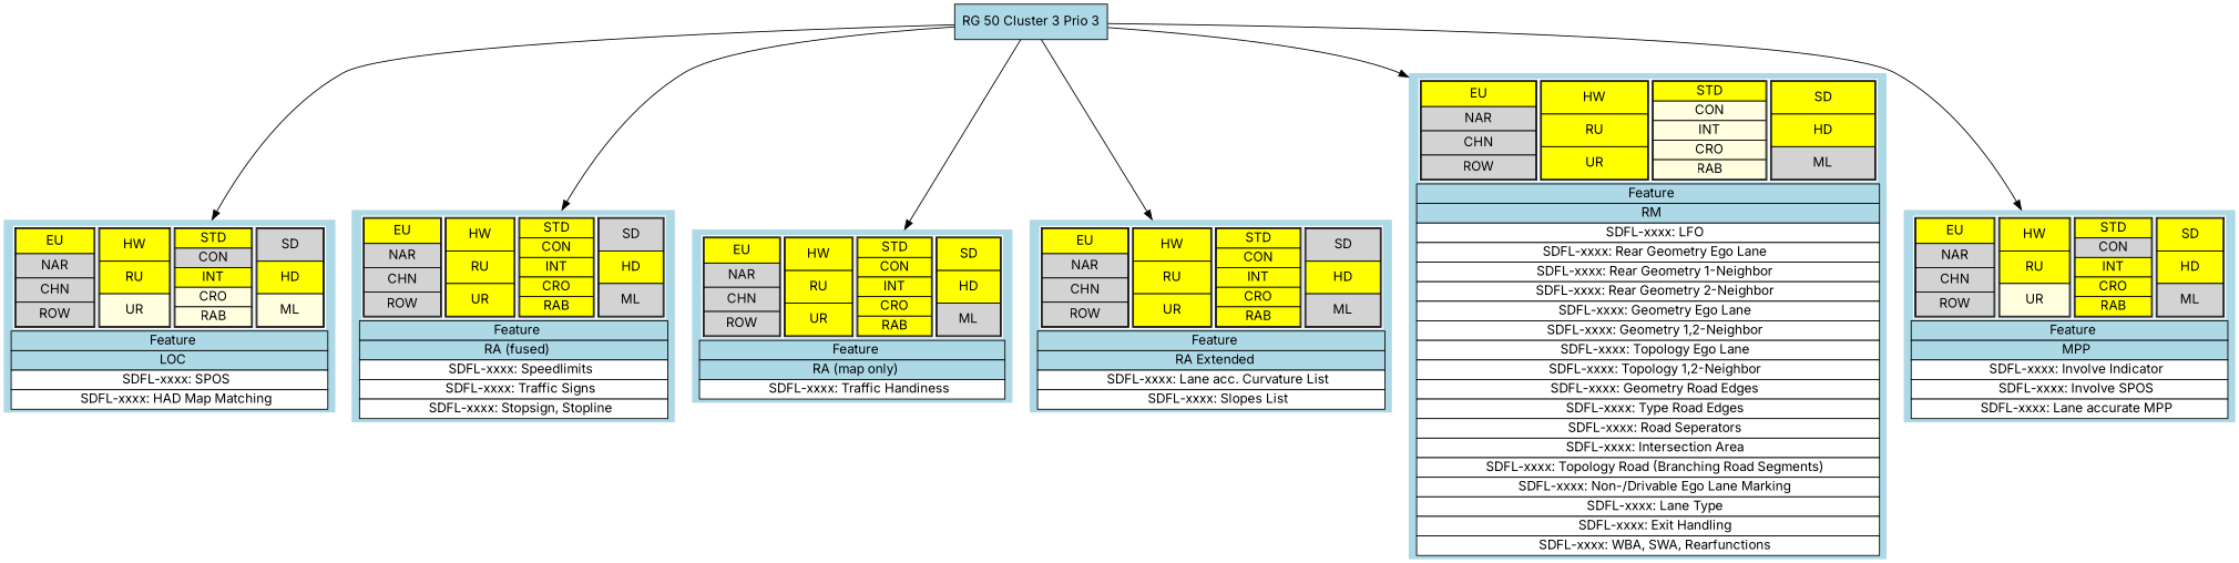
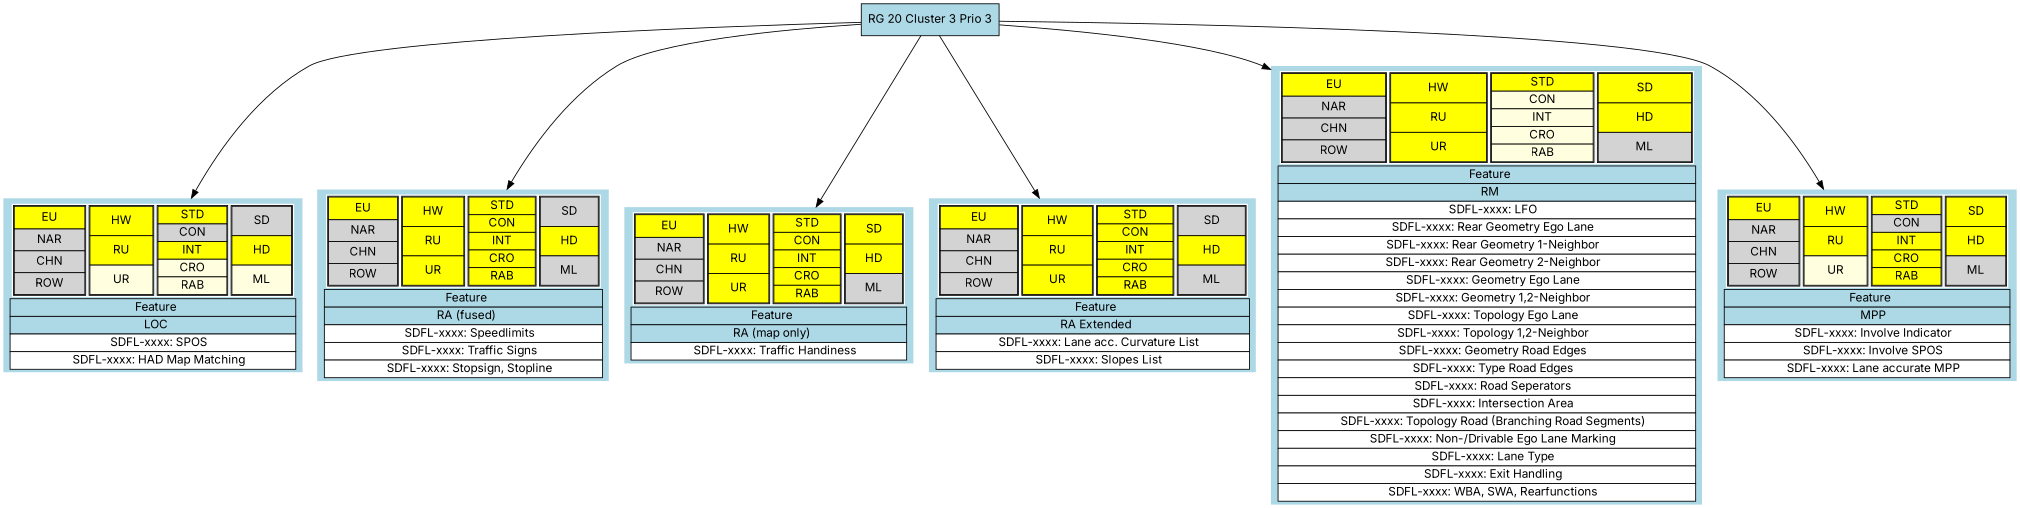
  digraph {
    color=lightgrey
    rankdir=TB
    style=filled
    fontname=Inter
    node [fillcolor=lightblue shape=none style=filled fontname=Inter]
    edge [fontname=Inter]
    n1 [label=<<table border="0" cellspacing="0">               <tr><td><table border="0" cellspacing="0">                 <tr>                   <td port="market" border="0" bgcolor="white">                   <table border="1" cellspacing="0">                     <tr><td bgcolor="yellow">EU</td></tr>                     <tr><td bgcolor="lightgrey">NAR</td></tr>                     <tr><td bgcolor="lightgrey">CHN</td></tr>                     <tr><td bgcolor="lightgrey">ROW</td></tr>                   </table></td>                   <td port="scenario" border="0" bgcolor="white">                   <table border="1" cellspacing="0">                     <tr><td bgcolor="yellow">HW</td></tr>                     <tr><td bgcolor="yellow">RU</td></tr>                     <tr><td bgcolor="lightyellow">UR</td></tr>                   </table></td>                   <td port="subscenario" border="0" bgcolor="white">                   <table border="1" cellspacing="0">                     <tr><td bgcolor="yellow">STD</td></tr>                     <tr><td bgcolor="lightgrey">CON</td></tr>                     <tr><td bgcolor="yellow">INT</td></tr>                     <tr><td bgcolor="lightyellow">CRO</td></tr>                     <tr><td bgcolor="lightyellow">RAB</td></tr>                   </table></td>                   <td port="resolution" border="0" bgcolor="white">                   <table border="1" cellspacing="0">                     <tr><td bgcolor="lightgrey">SD</td></tr>                     <tr><td bgcolor="yellow">HD</td></tr>                     <tr><td bgcolor="lightyellow">ML</td></tr>                   </table></td>                 </tr>               </table></td></tr>               <tr>                 <td port="stereotype" border="1" bgcolor="lightblue">                   Feature                 </td>               </tr>               <tr>                 <td port="plugin" border="1" bgcolor="lightblue">                   LOC                 </td>               </tr>               <tr><td port="SDFL-xxxxx" border="1" bgcolor="white">                   SDFL-xxxx: SPOS               </td></tr>               <tr><td port="SDFL-xxxxx" border="1" bgcolor="white">                   SDFL-xxxx: HAD Map Matching               </td></tr>       </table>>]
    n2 [label=<<table border="0" cellspacing="0">               <tr><td><table border="0" cellspacing="0">                 <tr>                   <td port="market" border="0" bgcolor="white">                   <table border="1" cellspacing="0">                     <tr><td bgcolor="yellow">EU</td></tr>                     <tr><td bgcolor="lightgrey">NAR</td></tr>                     <tr><td bgcolor="lightgrey">CHN</td></tr>                     <tr><td bgcolor="lightgrey">ROW</td></tr>                   </table></td>                   <td port="scenario" border="0" bgcolor="white">                   <table border="1" cellspacing="0">                     <tr><td bgcolor="yellow">HW</td></tr>                     <tr><td bgcolor="yellow">RU</td></tr>                     <tr><td bgcolor="yellow">UR</td></tr>                   </table></td>                   <td port="subscenario" border="0" bgcolor="white">                   <table border="1" cellspacing="0">                     <tr><td bgcolor="yellow">STD</td></tr>                     <tr><td bgcolor="yellow">CON</td></tr>                     <tr><td bgcolor="yellow">INT</td></tr>                     <tr><td bgcolor="yellow">CRO</td></tr>                     <tr><td bgcolor="yellow">RAB</td></tr>                   </table></td>                   <td port="resolution" border="0" bgcolor="white">                   <table border="1" cellspacing="0">                     <tr><td bgcolor="lightgrey">SD</td></tr>                     <tr><td bgcolor="yellow">HD</td></tr>                     <tr><td bgcolor="lightgrey">ML</td></tr>                   </table></td>                 </tr>               </table></td></tr>               <tr>                 <td port="stereotype" border="1" bgcolor="lightblue">                   Feature                 </td>               </tr>               <tr>                 <td port="plugin" border="1" bgcolor="lightblue">                   RA (fused)                 </td>               </tr>               <tr><td port="SDFL-xxxxx" border="1" bgcolor="white">                   SDFL-xxxx: Speedlimits               </td></tr>               <tr><td port="SDFL-xxxxx" border="1" bgcolor="white">                   SDFL-xxxx: Traffic Signs               </td></tr>               <tr><td port="SDFL-xxxxx" border="1" bgcolor="white">                   SDFL-xxxx: Stopsign, Stopline               </td></tr>       </table>>]
    n3 [label=<<table border="0" cellspacing="0">               <tr><td><table border="0" cellspacing="0">                 <tr>                   <td port="market" border="0" bgcolor="white">                   <table border="1" cellspacing="0">                     <tr><td bgcolor="yellow">EU</td></tr>                     <tr><td bgcolor="lightgrey">NAR</td></tr>                     <tr><td bgcolor="lightgrey">CHN</td></tr>                     <tr><td bgcolor="lightgrey">ROW</td></tr>                   </table></td>                   <td port="scenario" border="0" bgcolor="white">                   <table border="1" cellspacing="0">                     <tr><td bgcolor="yellow">HW</td></tr>                     <tr><td bgcolor="yellow">RU</td></tr>                     <tr><td bgcolor="yellow">UR</td></tr>                   </table></td>                   <td port="subscenario" border="0" bgcolor="white">                   <table border="1" cellspacing="0">                     <tr><td bgcolor="yellow">STD</td></tr>                     <tr><td bgcolor="yellow">CON</td></tr>                     <tr><td bgcolor="yellow">INT</td></tr>                     <tr><td bgcolor="yellow">CRO</td></tr>                     <tr><td bgcolor="yellow">RAB</td></tr>                   </table></td>                   <td port="resolution" border="0" bgcolor="white">                   <table border="1" cellspacing="0">                     <tr><td bgcolor="yellow">SD</td></tr>                     <tr><td bgcolor="yellow">HD</td></tr>                     <tr><td bgcolor="lightgrey">ML</td></tr>                   </table></td>                 </tr>               </table></td></tr>               <tr>                 <td port="stereotype" border="1" bgcolor="lightblue">                   Feature                 </td>               </tr>               <tr>                 <td port="plugin" border="1" bgcolor="lightblue">                   RA (map only)                 </td>               </tr>               <tr><td port="SDFL-xxxxx" border="1" bgcolor="white">                   SDFL-xxxx: Traffic Handiness               </td></tr>       </table>>]
    n4 [label=<<table border="0" cellspacing="0">               <tr><td><table border="0" cellspacing="0">                 <tr>                   <td port="market" border="0" bgcolor="white">                   <table border="1" cellspacing="0">                     <tr><td bgcolor="yellow">EU</td></tr>                     <tr><td bgcolor="lightgrey">NAR</td></tr>                     <tr><td bgcolor="lightgrey">CHN</td></tr>                     <tr><td bgcolor="lightgrey">ROW</td></tr>                   </table></td>                   <td port="scenario" border="0" bgcolor="white">                   <table border="1" cellspacing="0">                     <tr><td bgcolor="yellow">HW</td></tr>                     <tr><td bgcolor="yellow">RU</td></tr>                     <tr><td bgcolor="yellow">UR</td></tr>                   </table></td>                   <td port="subscenario" border="0" bgcolor="white">                   <table border="1" cellspacing="0">                     <tr><td bgcolor="yellow">STD</td></tr>                     <tr><td bgcolor="yellow">CON</td></tr>                     <tr><td bgcolor="yellow">INT</td></tr>                     <tr><td bgcolor="yellow">CRO</td></tr>                     <tr><td bgcolor="yellow">RAB</td></tr>                   </table></td>                   <td port="resolution" border="0" bgcolor="white">                   <table border="1" cellspacing="0">                     <tr><td bgcolor="lightgrey">SD</td></tr>                     <tr><td bgcolor="yellow">HD</td></tr>                     <tr><td bgcolor="lightgrey">ML</td></tr>                   </table></td>                 </tr>               </table></td></tr>               <tr>                 <td port="stereotype" border="1" bgcolor="lightblue">                   Feature                 </td>               </tr>               <tr>                 <td port="plugin" border="1" bgcolor="lightblue">                   RA Extended                 </td>               </tr>               <tr><td port="SDFL-xxxxx" border="1" bgcolor="white">                   SDFL-xxxx: Lane acc. Curvature List               </td></tr>               <tr><td port="SDFL-xxxxx" border="1" bgcolor="white">                   SDFL-xxxx: Slopes List               </td></tr>       </table>>]
    n5 [label=<<table border="0" cellspacing="0">               <tr><td><table border="0" cellspacing="0">                 <tr>                   <td port="market" border="0" bgcolor="white">                   <table border="1" cellspacing="0">                     <tr><td bgcolor="yellow">EU</td></tr>                     <tr><td bgcolor="lightgrey">NAR</td></tr>                     <tr><td bgcolor="lightgrey">CHN</td></tr>                     <tr><td bgcolor="lightgrey">ROW</td></tr>                   </table></td>                   <td port="scenario" border="0" bgcolor="white">                   <table border="1" cellspacing="0">                     <tr><td bgcolor="yellow">HW</td></tr>                     <tr><td bgcolor="yellow">RU</td></tr>                     <tr><td bgcolor="yellow">UR</td></tr>                   </table></td>                   <td port="subscenario" border="0" bgcolor="white">                   <table border="1" cellspacing="0">                     <tr><td bgcolor="yellow">STD</td></tr>                     <tr><td bgcolor="lightyellow">CON</td></tr>                     <tr><td bgcolor="lightyellow">INT</td></tr>                     <tr><td bgcolor="lightyellow">CRO</td></tr>                     <tr><td bgcolor="lightyellow">RAB</td></tr>                   </table></td>                   <td port="resolution" border="0" bgcolor="white">                   <table border="1" cellspacing="0">                     <tr><td bgcolor="yellow">SD</td></tr>                     <tr><td bgcolor="yellow">HD</td></tr>                     <tr><td bgcolor="lightgrey">ML</td></tr>                   </table></td>                 </tr>               </table></td></tr>               <tr>                 <td port="stereotype" border="1" bgcolor="lightblue">                   Feature                 </td>               </tr>               <tr>                 <td port="plugin" border="1" bgcolor="lightblue">                   RM                 </td>               </tr>               <tr><td port="SDFL-xxxxx" border="1" bgcolor="white">                   SDFL-xxxx: LFO               </td></tr>               <tr><td port="SDFL-xxxxx" border="1" bgcolor="white">                   SDFL-xxxx: Rear Geometry Ego Lane               </td></tr>               <tr><td port="SDFL-xxxxx" border="1" bgcolor="white">                   SDFL-xxxx: Rear Geometry 1-Neighbor               </td></tr>               <tr><td port="SDFL-xxxxx" border="1" bgcolor="white">                   SDFL-xxxx: Rear Geometry 2-Neighbor               </td></tr>               <tr><td port="SDFL-xxxxx" border="1" bgcolor="white">                   SDFL-xxxx: Geometry Ego Lane               </td></tr>               <tr><td port="SDFL-xxxxx" border="1" bgcolor="white">                   SDFL-xxxx: Geometry 1,2-Neighbor               </td></tr>               <tr><td port="SDFL-xxxxx" border="1" bgcolor="white">                   SDFL-xxxx: Topology Ego Lane               </td></tr>               <tr><td port="SDFL-xxxxx" border="1" bgcolor="white">                   SDFL-xxxx: Topology 1,2-Neighbor               </td></tr>               <tr><td port="SDFL-xxxxx" border="1" bgcolor="white">                   SDFL-xxxx: Geometry Road Edges               </td></tr>               <tr><td port="SDFL-xxxxx" border="1" bgcolor="white">                   SDFL-xxxx: Type Road Edges               </td></tr>               <tr><td port="SDFL-xxxxx" border="1" bgcolor="white">                   SDFL-xxxx: Road Seperators               </td></tr>               <tr><td port="SDFL-xxxxx" border="1" bgcolor="white">                   SDFL-xxxx: Intersection Area               </td></tr>               <tr><td port="SDFL-xxxxx" border="1" bgcolor="white">                   SDFL-xxxx: Topology Road (Branching Road Segments)               </td></tr>               <tr><td port="SDFL-xxxxx" border="1" bgcolor="white">                   SDFL-xxxx: Non-/Drivable Ego Lane Marking               </td></tr>               <tr><td port="SDFL-xxxxx" border="1" bgcolor="white">                   SDFL-xxxx: Lane Type               </td></tr>               <tr><td port="SDFL-xxxxx" border="1" bgcolor="white">                   SDFL-xxxx: Exit Handling               </td></tr>               <tr><td port="SDFL-xxxxx" border="1" bgcolor="white">                   SDFL-xxxx: WBA, SWA, Rearfunctions               </td></tr>       </table>>]
    n6 [label=<<table border="0" cellspacing="0">               <tr><td><table border="0" cellspacing="0">                 <tr>                   <td port="market" border="0" bgcolor="white">                   <table border="1" cellspacing="0">                     <tr><td bgcolor="yellow">EU</td></tr>                     <tr><td bgcolor="lightgrey">NAR</td></tr>                     <tr><td bgcolor="lightgrey">CHN</td></tr>                     <tr><td bgcolor="lightgrey">ROW</td></tr>                   </table></td>                   <td port="scenario" border="0" bgcolor="white">                   <table border="1" cellspacing="0">                     <tr><td bgcolor="yellow">HW</td></tr>                     <tr><td bgcolor="yellow">RU</td></tr>                     <tr><td bgcolor="lightyellow">UR</td></tr>                   </table></td>                   <td port="subscenario" border="0" bgcolor="white">                   <table border="1" cellspacing="0">                     <tr><td bgcolor="yellow">STD</td></tr>                     <tr><td bgcolor="lightgrey">CON</td></tr>                     <tr><td bgcolor="yellow">INT</td></tr>                     <tr><td bgcolor="yellow">CRO</td></tr>                     <tr><td bgcolor="yellow">RAB</td></tr>                   </table></td>                   <td port="resolution" border="0" bgcolor="white">                   <table border="1" cellspacing="0">                     <tr><td bgcolor="yellow">SD</td></tr>                     <tr><td bgcolor="yellow">HD</td></tr>                     <tr><td bgcolor="lightgrey">ML</td></tr>                   </table></td>                 </tr>               </table></td></tr>               <tr>                 <td port="stereotype" border="1" bgcolor="lightblue">                   Feature                 </td>               </tr>               <tr>                 <td port="plugin" border="1" bgcolor="lightblue">                     MPP                 </td>               </tr>               <tr><td port="SDFL-xxxxx" border="1" bgcolor="white">                   SDFL-xxxx: Involve Indicator               </td></tr>               <tr><td port="SDFL-xxxxx" border="1" bgcolor="white">                   SDFL-xxxx: Involve SPOS               </td></tr>               <tr><td port="SDFL-xxxxx" border="1" bgcolor="white">                   SDFL-xxxx: Lane accurate MPP               </td></tr>       </table>>]
-   n7 [label="RG 50 Cluster 3 Prio 3" shape=record]
+   n7 [label="RG 20 Cluster 3 Prio 3" shape=record]
    n7 -> n1
    n7 -> n2
    n7 -> n3
    n7 -> n4
    n7 -> n5
    n7 -> n6
  }
